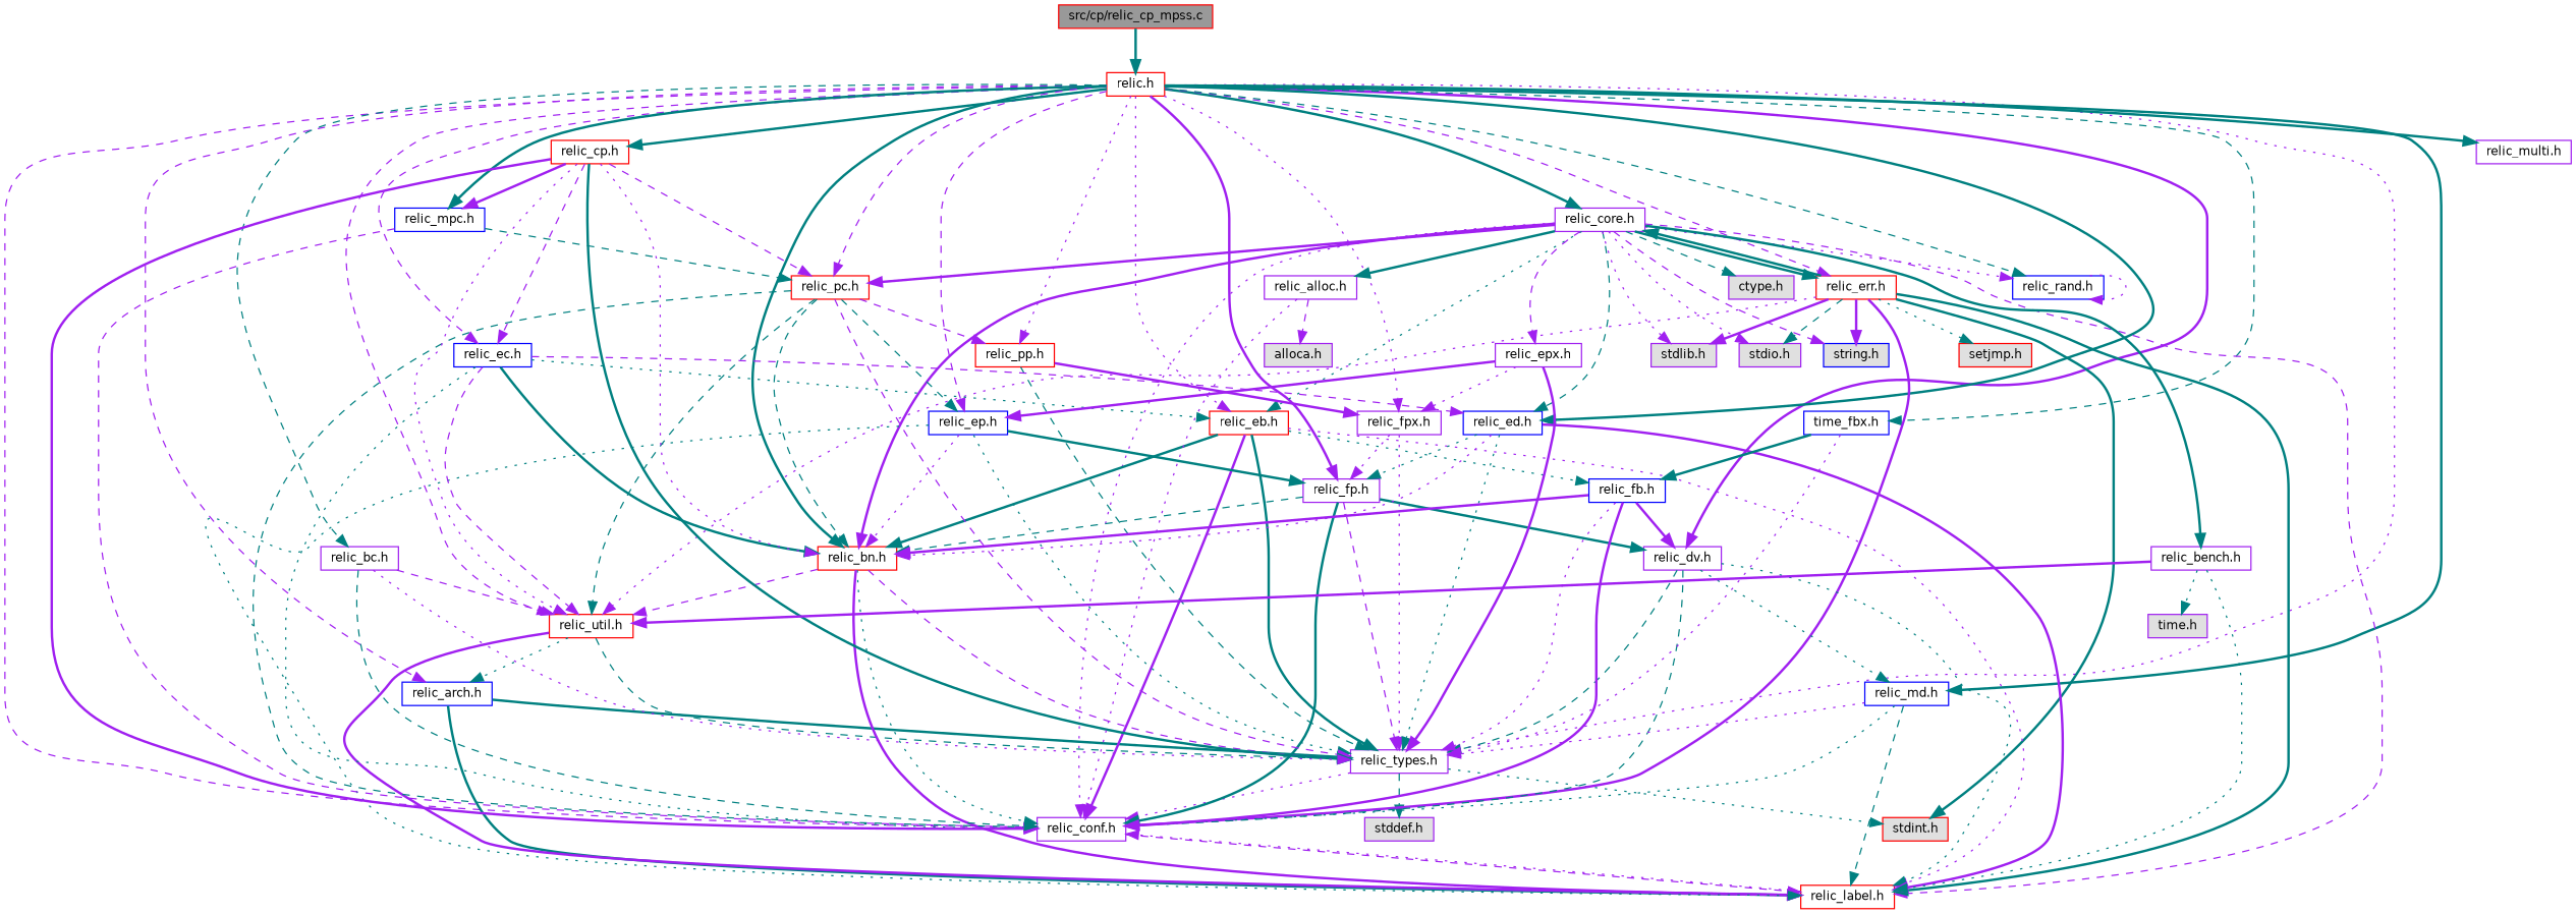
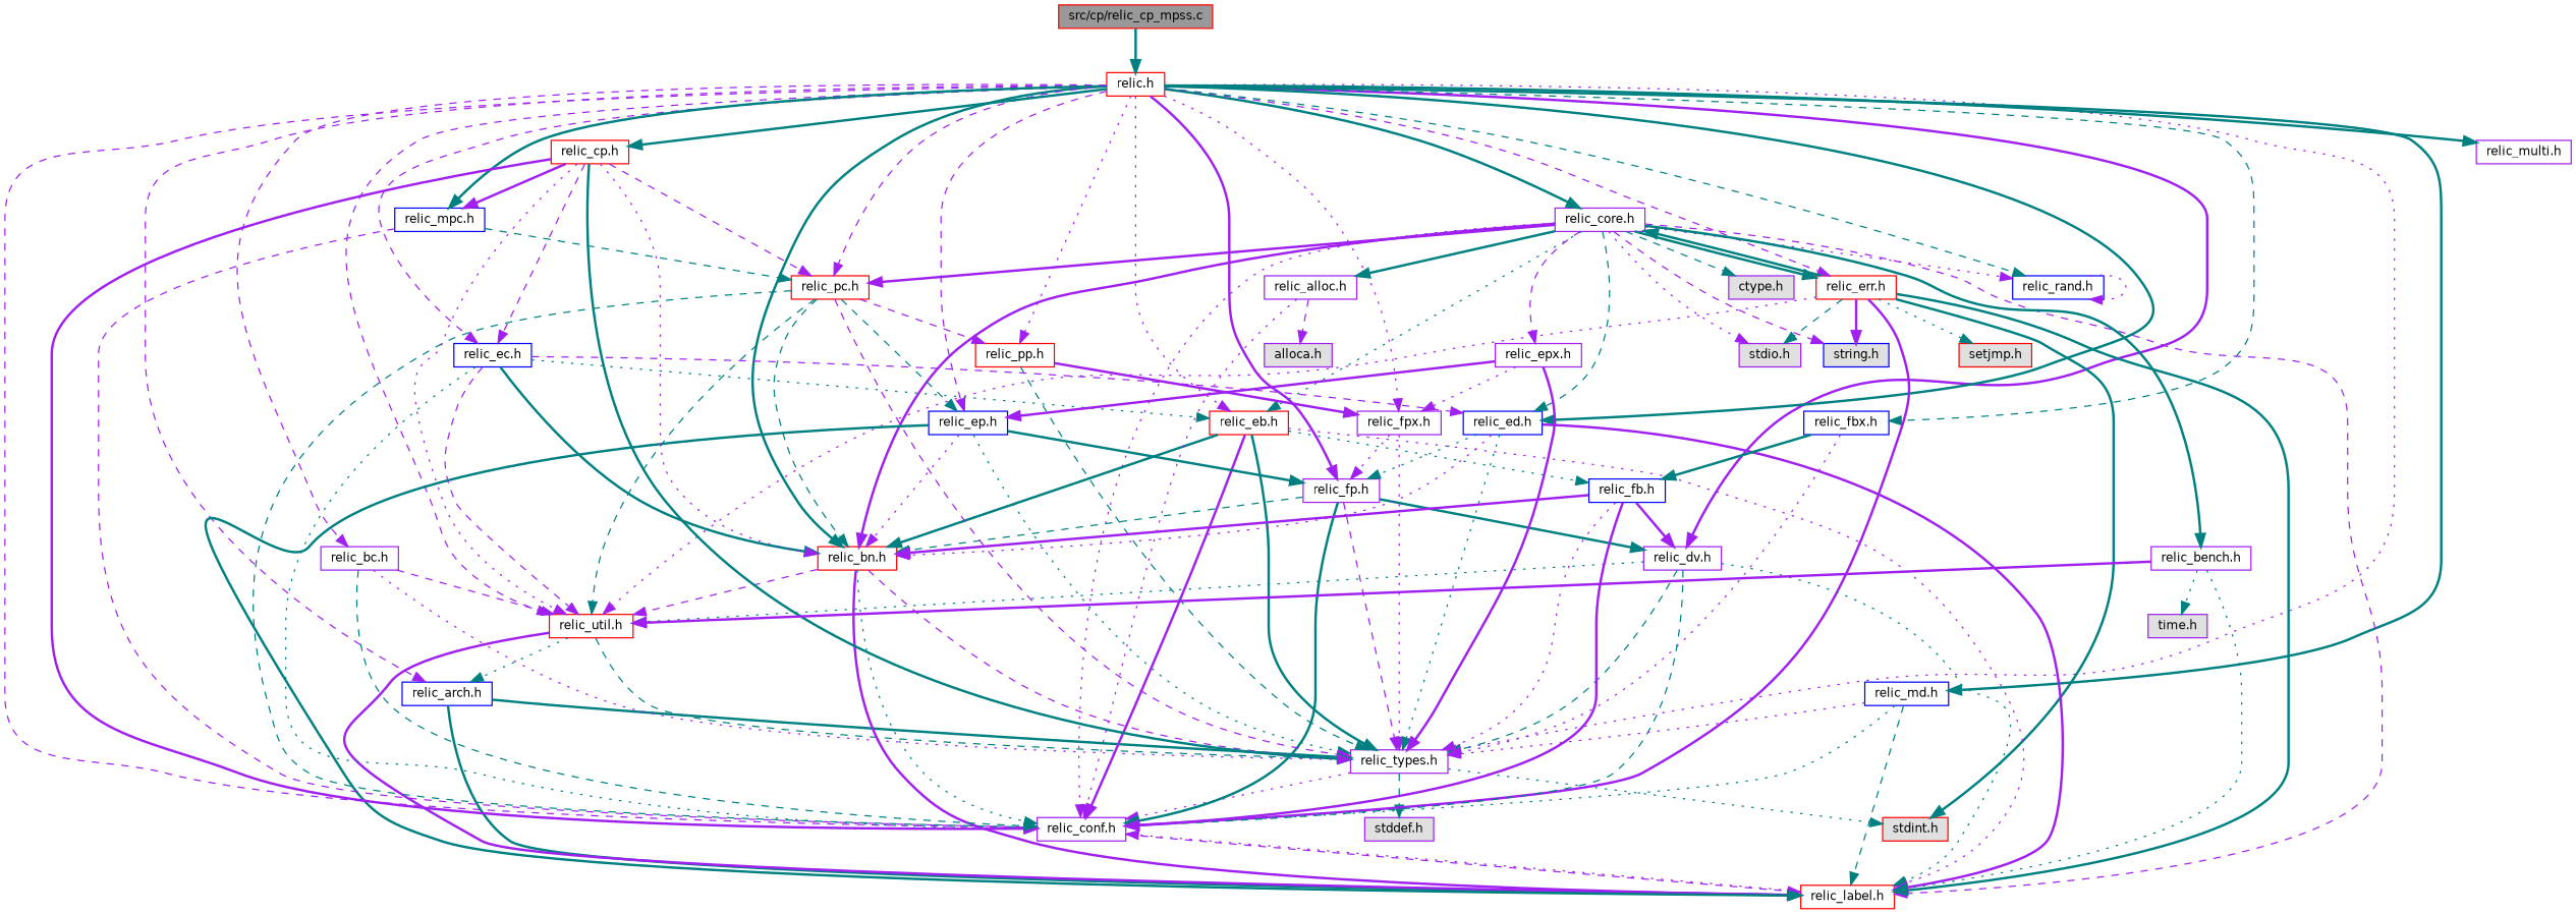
  digraph {
    node [color=purple fillcolor=white fontname=Helvetica fontsize=10 shape=box style=filled]
    edge [color=purple fontname=Helvetica fontsize=10 labelfontname=Helvetica labelfontsize=10 style=bold]
    n1 [color=red fillcolor=grey60 fontcolor=black height=0.2 label="src/cp/relic_cp_mpss.c" width=0.4]
    n2 [color=red height=0.2 label="relic.h" width=0.4]
    n3 [color=blue height=0.2 label="relic_arch.h" width=0.4]
    n4 [height=0.2 label="relic_types.h" width=0.4]
    n5 [height=0.2 label="relic_conf.h" width=0.4]
    n6 [height=0.2 label="relic_core.h" width=0.4]
    n7 [color=red height=0.2 label="relic_err.h" width=0.4]
    n8 [color=red height=0.2 label="relic_util.h" width=0.4]
    n9 [color=red height=0.2 label="relic_bn.h" width=0.4]
    n10 [color=red height=0.2 label="relic_eb.h" width=0.4]
    n11 [height=0.2 label="relic_dv.h" width=0.4]
    n12 [height=0.2 label="relic_fpx.h" width=0.4]
    n13 [height=0.2 label="relic_fp.h" width=0.4]
    n14 [color=blue height=0.2 label="relic_ep.h" width=0.4]
    n15 [color=blue height=0.2 label="relic_ed.h" width=0.4]
    n16 [color=red height=0.2 label="relic_pc.h" width=0.4]
    n17 [color=red height=0.2 label="relic_pp.h" width=0.4]
    n18 [color=blue height=0.2 label="relic_rand.h" width=0.4]
    n19 [height=0.2 label="relic_multi.h" width=0.4]
-   n20 [color=blue height=0.2 label="time_fbx.h" width=0.4]
+   n20 [color=blue height=0.2 label="relic_fbx.h" width=0.4]
    n21 [color=blue height=0.2 label="relic_ec.h" width=0.4]
    n22 [color=red height=0.2 label="relic_cp.h" width=0.4]
    n23 [color=blue height=0.2 label="relic_mpc.h" width=0.4]
    n24 [height=0.2 label="relic_bc.h" width=0.4]
    n25 [color=blue height=0.2 label="relic_md.h" width=0.4]
    n26 [color=red height=0.2 label="relic_label.h" width=0.4]
    n27 [fillcolor="#E0E0E0" height=0.2 label="stddef.h" width=0.4]
    n28 [color=red fillcolor="#E0E0E0" height=0.2 label="stdint.h" width=0.4]
-   n29 [fillcolor="#E0E0E0" height=0.2 label="stdlib.h" width=0.4]
    n30 [fillcolor="#E0E0E0" height=0.2 label="stdio.h" width=0.4]
    n31 [color=blue fillcolor="#E0E0E0" height=0.2 label="string.h" width=0.4]
    n32 [fillcolor="#E0E0E0" height=0.2 label="ctype.h" width=0.4]
    n33 [height=0.2 label="relic_epx.h" width=0.4]
    n34 [height=0.2 label="relic_bench.h" width=0.4]
    n35 [height=0.2 label="relic_alloc.h" width=0.4]
    n36 [color=red fillcolor="#E0E0E0" height=0.2 label="setjmp.h" width=0.4]
    n37 [color=blue height=0.2 label="relic_fb.h" width=0.4]
    n38 [fillcolor="#E0E0E0" height=0.2 label="time.h" width=0.4]
    n39 [fillcolor="#E0E0E0" height=0.2 label="alloca.h" width=0.4]
    n1 -> n2 [color=teal]
    n2 -> n3 [style=dashed]
    n2 -> n4 [style=dotted]
    n2 -> n5 [style=dashed]
    n2 -> n6 [color=teal]
    n2 -> n7 [style=dashed]
    n2 -> n8 [style=dashed]
    n2 -> n9 [color=teal]
    n2 -> n10 [style=dotted]
    n2 -> n11
    n2 -> n12 [style=dotted]
    n2 -> n13
    n2 -> n14 [style=dashed]
    n2 -> n15 [color=teal]
    n2 -> n16 [style=dashed]
    n2 -> n17 [style=dotted]
    n2 -> n18 [color=teal style=dashed]
    n2 -> n19 [color=teal]
    n2 -> n20 [color=teal style=dashed]
    n2 -> n21 [style=dashed]
    n2 -> n22 [color=teal]
    n2 -> n23 [color=teal]
-   n2 -> n24 [color=teal style=dashed]
+   n2 -> n24 [style=dashed]
    n2 -> n25 [color=teal]
    n3 -> n4 [color=teal]
    n3 -> n26 [color=teal]
    n4 -> n5 [style=dotted]
    n4 -> n27 [color=teal style=dashed]
    n4 -> n28 [color=teal style=dotted]
    n5 -> n26 [style=dashed]
    n6 -> n5 [style=dotted]
    n6 -> n7 [color=teal]
    n6 -> n9
    n6 -> n10 [color=teal style=dotted]
    n6 -> n15 [color=teal style=dashed]
    n6 -> n16
    n6 -> n18 [style=dotted]
    n6 -> n26 [style=dashed]
-   n6 -> n29 [style=dotted]
    n6 -> n30 [style=dotted]
    n6 -> n31 [style=dashed]
    n6 -> n32 [color=teal style=dashed]
    n6 -> n33 [style=dashed]
    n6 -> n34 [color=teal]
    n6 -> n35 [color=teal]
    n7 -> n5
    n7 -> n6 [color=teal]
    n7 -> n8 [style=dotted]
    n7 -> n26 [color=teal]
    n7 -> n28 [color=teal]
-   n7 -> n29
    n7 -> n30 [color=teal style=dashed]
    n7 -> n31
    n7 -> n36 [color=teal style=dotted]
    n8 -> n3 [color=teal style=dotted]
    n8 -> n4 [color=teal style=dashed]
    n8 -> n26
    n9 -> n4 [style=dashed]
    n9 -> n5 [color=teal style=dotted]
    n9 -> n8 [style=dashed]
    n9 -> n26
    n10 -> n4 [color=teal]
    n10 -> n5
    n10 -> n9 [color=teal]
    n10 -> n26 [style=dotted]
    n10 -> n37 [color=teal style=dotted]
    n11 -> n4 [color=teal style=dashed]
    n11 -> n5 [color=teal style=dashed]
-   n11 -> n25 [color=teal style=dotted]
+   n11 -> n8 [color=teal style=dotted]
    n11 -> n26 [color=teal style=dotted]
    n12 -> n4 [style=dotted]
    n12 -> n13 [style=dotted]
    n13 -> n4 [style=dashed]
    n13 -> n5 [color=teal]
    n13 -> n9 [color=teal style=dashed]
    n13 -> n11 [color=teal]
    n14 -> n4 [color=teal style=dotted]
    n14 -> n9 [style=dotted]
    n14 -> n13 [color=teal]
-   n14 -> n26 [color=teal style=dotted]
+   n14 -> n26 [color=teal]
    n15 -> n4 [color=teal style=dotted]
    n15 -> n9 [style=dotted]
    n15 -> n13 [color=teal style=dotted]
    n15 -> n26
    n16 -> n4 [style=dashed]
    n16 -> n5 [color=teal style=dashed]
    n16 -> n8 [color=teal style=dashed]
    n16 -> n9 [color=teal style=dashed]
    n16 -> n14 [color=teal style=dashed]
    n16 -> n17 [style=dashed]
    n17 -> n4 [color=teal style=dashed]
    n17 -> n12
    n18 -> n18 [style=dotted]
    n20 -> n4 [style=dotted]
    n20 -> n37 [color=teal]
    n21 -> n5 [color=teal style=dotted]
    n21 -> n8 [style=dashed]
    n21 -> n9 [color=teal]
    n21 -> n10 [color=teal style=dotted]
    n21 -> n15 [style=dashed]
    n22 -> n4 [color=teal]
    n22 -> n5
    n22 -> n8 [style=dotted]
    n22 -> n9 [style=dotted]
    n22 -> n16 [style=dashed]
    n22 -> n21 [style=dashed]
    n22 -> n23
    n23 -> n5 [style=dashed]
    n23 -> n16 [color=teal style=dashed]
    n24 -> n4 [style=dotted]
    n24 -> n5 [color=teal style=dashed]
    n24 -> n8 [style=dashed]
    n25 -> n4 [style=dotted]
    n25 -> n5 [color=teal style=dotted]
    n25 -> n26 [color=teal style=dashed]
    n26 -> n5 [style=dotted]
    n33 -> n4
    n33 -> n12 [style=dotted]
    n33 -> n14
    n34 -> n8
    n34 -> n26 [color=teal style=dotted]
    n34 -> n38 [color=teal style=dotted]
    n35 -> n5 [style=dotted]
    n35 -> n39 [style=dashed]
    n37 -> n4 [style=dotted]
    n37 -> n5
    n37 -> n9
    n37 -> n11
  }
